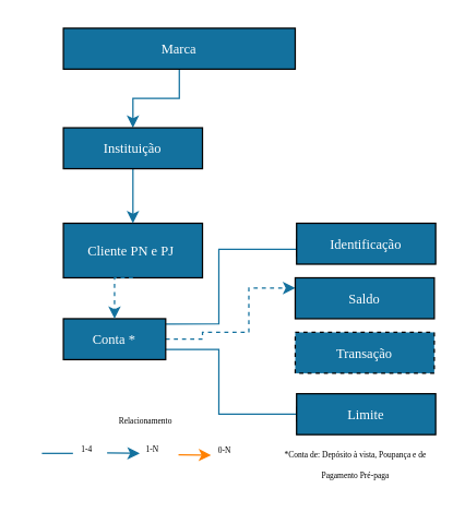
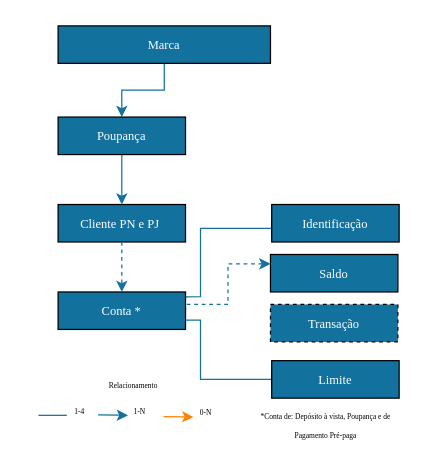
  <mxCell id="0" />
  <mxCell id="1" parent="0" />
  <mxCell id="2" value="" style="rounded=0;whiteSpace=wrap;html=1;" parent="1" vertex="1"><mxGeometry x="217" y="298" width="20" height="10" as="geometry" /></mxCell>
  <mxCell id="3" value="" style="rounded=1;whiteSpace=wrap;html=1;strokeColor=#000000;fillColor=#13719E;" parent="1" vertex="1"><mxGeometry x="217" y="174" width="20" height="14" as="geometry" /></mxCell>
  <mxCell id="4" style="edgeStyle=orthogonalEdgeStyle;rounded=0;orthogonalLoop=1;jettySize=auto;html=1;exitX=1.003;exitY=0.128;exitDx=0;exitDy=0;entryX=0;entryY=0.5;entryDx=0;entryDy=0;strokeColor=#13719E;exitPerimeter=0;" parent="1" source="13" edge="1"><mxGeometry relative="1" as="geometry"><mxPoint x="148" y="182" as="sourcePoint" /><mxPoint x="230" y="182" as="targetPoint" /><Array as="points"><mxPoint x="160" y="237" /><mxPoint x="160" y="182" /></Array></mxGeometry></mxCell>
- <mxCell id="5" value="&lt;font face=&quot;Verdana&quot; style=&quot;font-size: 10px&quot; color=&quot;#ffffff&quot;&gt;Cliente PN e PJ&amp;nbsp;&lt;/font&gt;" style="rounded=0;whiteSpace=wrap;html=1;fillColor=#13719E;strokeColor=#000000;flipV=1;" parent="1" vertex="1"><mxGeometry x="46" y="163" width="102" height="40" as="geometry" /></mxCell>
+ <mxCell id="5" value="&lt;font face=&quot;Verdana&quot; style=&quot;font-size: 10px&quot; color=&quot;#ffffff&quot;&gt;Cliente PN e PJ&amp;nbsp;&lt;/font&gt;" style="rounded=0;whiteSpace=wrap;html=1;fillColor=#13719E;strokeColor=#000000;flipV=1;" parent="1" vertex="1"><mxGeometry x="46" y="163" width="102" height="30" as="geometry" /></mxCell>
  <mxCell id="6" style="edgeStyle=orthogonalEdgeStyle;rounded=0;orthogonalLoop=1;jettySize=auto;html=1;exitX=0.5;exitY=1;exitDx=0;exitDy=0;" parent="1" source="5" target="5" edge="1"><mxGeometry relative="1" as="geometry" /></mxCell>
  <mxCell id="7" value="" style="edgeStyle=orthogonalEdgeStyle;rounded=0;orthogonalLoop=1;jettySize=auto;html=1;strokeColor=#13719E;exitX=0.5;exitY=1;exitDx=0;exitDy=0;entryX=0.5;entryY=0;entryDx=0;entryDy=0;" parent="1" source="8" target="10" edge="1"><mxGeometry relative="1" as="geometry"><mxPoint x="260" y="103" as="targetPoint" /></mxGeometry></mxCell>
  <mxCell id="8" value="&lt;font face=&quot;Verdana&quot; style=&quot;font-size: 10px&quot; color=&quot;#ffffff&quot;&gt;Marca&lt;/font&gt;" style="rounded=0;whiteSpace=wrap;html=1;fillColor=#13719E;strokeColor=#000000;flipV=1;" parent="1" vertex="1"><mxGeometry x="46" y="20" width="170" height="30" as="geometry" /></mxCell>
  <mxCell id="9" style="edgeStyle=orthogonalEdgeStyle;rounded=0;orthogonalLoop=1;jettySize=auto;html=1;exitX=0.5;exitY=1;exitDx=0;exitDy=0;strokeColor=#13719E;entryX=0.5;entryY=0;entryDx=0;entryDy=0;" parent="1" source="10" target="5" edge="1"><mxGeometry relative="1" as="geometry"><mxPoint x="97" y="153" as="targetPoint" /></mxGeometry></mxCell>
- <mxCell id="10" value="&lt;font face=&quot;Verdana&quot; style=&quot;font-size: 10px&quot; color=&quot;#ffffff&quot;&gt;Instituição&lt;/font&gt;" style="rounded=0;whiteSpace=wrap;html=1;fillColor=#13719E;strokeColor=#000000;flipV=1;" parent="1" vertex="1"><mxGeometry x="46" y="93" width="102" height="30" as="geometry" /></mxCell>
+ <mxCell id="10" value="&lt;font face=&quot;Verdana&quot; style=&quot;font-size: 10px&quot; color=&quot;#ffffff&quot;&gt;Poupança&lt;/font&gt;" style="rounded=0;whiteSpace=wrap;html=1;fillColor=#13719E;strokeColor=#000000;flipV=1;" parent="1" vertex="1"><mxGeometry x="46" y="93" width="102" height="30" as="geometry" /></mxCell>
  <mxCell id="11" style="edgeStyle=orthogonalEdgeStyle;rounded=0;orthogonalLoop=1;jettySize=auto;html=1;exitX=1;exitY=0.5;exitDx=0;exitDy=0;entryX=0;entryY=0.25;entryDx=0;entryDy=0;strokeColor=#13719E;dashed=1;" parent="1" source="13" target="15" edge="1"><mxGeometry relative="1" as="geometry"><Array as="points"><mxPoint x="148" y="243" /><mxPoint x="182" y="243" /><mxPoint x="182" y="211" /></Array></mxGeometry></mxCell>
  <mxCell id="12" style="edgeStyle=orthogonalEdgeStyle;rounded=0;orthogonalLoop=1;jettySize=auto;html=1;exitX=1;exitY=0.75;exitDx=0;exitDy=0;entryX=1;entryY=0.75;entryDx=0;entryDy=0;strokeColor=#13719E;" parent="1" source="13" target="2" edge="1"><mxGeometry relative="1" as="geometry"><mxPoint x="217" y="302.5" as="targetPoint" /><Array as="points"><mxPoint x="160" y="256" /><mxPoint x="160" y="303" /><mxPoint x="237" y="303" /></Array></mxGeometry></mxCell>
- <mxCell id="13" value="&lt;font face=&quot;Verdana&quot; style=&quot;font-size: 10px&quot; color=&quot;#ffffff&quot;&gt;Conta *&lt;/font&gt;" style="rounded=0;whiteSpace=wrap;html=1;fillColor=#13719E;strokeColor=#000000;" parent="1" vertex="1"><mxGeometry x="46" y="233" width="75" height="30" as="geometry" /></mxCell>
+ <mxCell id="13" value="&lt;font face=&quot;Verdana&quot; style=&quot;font-size: 10px&quot; color=&quot;#ffffff&quot;&gt;Conta *&lt;/font&gt;" style="rounded=0;whiteSpace=wrap;html=1;fillColor=#13719E;strokeColor=#000000;" parent="1" vertex="1"><mxGeometry x="46" y="233" width="102" height="30" as="geometry" /></mxCell>
  <mxCell id="14" value="&lt;font face=&quot;Verdana&quot; style=&quot;font-size: 10px&quot; color=&quot;#ffffff&quot;&gt;Identificação&lt;/font&gt;" style="rounded=0;whiteSpace=wrap;html=1;fillColor=#13719E;strokeColor=#000000;" parent="1" vertex="1"><mxGeometry x="217" y="163" width="102" height="30" as="geometry" /></mxCell>
  <mxCell id="15" value="&lt;font face=&quot;Verdana&quot; style=&quot;font-size: 10px&quot; color=&quot;#ffffff&quot;&gt;Saldo&lt;/font&gt;" style="rounded=0;whiteSpace=wrap;html=1;fillColor=#13719E;strokeColor=#000000;" parent="1" vertex="1"><mxGeometry x="216" y="203" width="102" height="30" as="geometry" /></mxCell>
  <mxCell id="16" value="&lt;font face=&quot;Verdana&quot; style=&quot;font-size: 10px&quot; color=&quot;#ffffff&quot;&gt;Transação&lt;/font&gt;" style="rounded=0;whiteSpace=wrap;html=1;fillColor=#13719E;strokeColor=#000000;dashed=1;" parent="1" vertex="1"><mxGeometry x="216" y="243" width="102" height="30" as="geometry" /></mxCell>
  <mxCell id="17" style="edgeStyle=orthogonalEdgeStyle;rounded=0;orthogonalLoop=1;jettySize=auto;html=1;exitX=0.5;exitY=1;exitDx=0;exitDy=0;strokeColor=#13719E;entryX=0.5;entryY=0;entryDx=0;entryDy=0;dashed=1;" parent="1" source="5" target="13" edge="1"><mxGeometry relative="1" as="geometry"><mxPoint x="107" y="198" as="sourcePoint" /><mxPoint x="171" y="243" as="targetPoint" /></mxGeometry></mxCell>
  <mxCell id="18" value="&lt;font face=&quot;Verdana&quot; style=&quot;font-size: 10px&quot; color=&quot;#ffffff&quot;&gt;Limite&lt;/font&gt;" style="rounded=0;whiteSpace=wrap;html=1;fillColor=#13719E;strokeColor=#000000;" parent="1" vertex="1"><mxGeometry x="217" y="288" width="102" height="30" as="geometry" /></mxCell>
  <mxCell id="19" value="&lt;font face=&quot;Verdana&quot; style=&quot;font-size: 6px&quot;&gt;*Conta de: Depósito à vista, Poupança e de Pagamento Pré-paga&lt;/font&gt;" style="text;html=1;strokeColor=none;fillColor=none;align=center;verticalAlign=middle;whiteSpace=wrap;rounded=0;container=0;" parent="1" vertex="1"><mxGeometry x="202" y="323" width="117" height="30" as="geometry" /></mxCell>
  <mxCell id="20" value="" style="group" parent="1" vertex="1" connectable="0"><mxGeometry x="20" y="293" width="173" height="50" as="geometry" /></mxCell>
  <mxCell id="21" value="" style="endArrow=classic;html=1;strokeColor=#13719E;" parent="20" edge="1"><mxGeometry width="56.908" height="62.5" as="geometry"><mxPoint x="58.046" y="38.438" as="sourcePoint" /><mxPoint x="81.947" y="38.75" as="targetPoint" /><Array as="points" /></mxGeometry></mxCell>
  <mxCell id="22" value="" style="endArrow=none;html=1;strokeColor=#13719E;" parent="20" edge="1"><mxGeometry x="7.967" width="56.908" height="62.5" as="geometry"><mxPoint x="10.243" y="38.75" as="sourcePoint" /><mxPoint x="33.007" y="38.75" as="targetPoint" /></mxGeometry></mxCell>
  <mxCell id="23" value="&lt;font face=&quot;Verdana&quot; style=&quot;font-size: 6px&quot;&gt;1-4&lt;/font&gt;" style="text;html=1;align=center;verticalAlign=middle;resizable=0;points=[];autosize=1;container=0;" parent="20" vertex="1"><mxGeometry x="28.454" y="23.75" width="30" height="20" as="geometry" /></mxCell>
  <mxCell id="24" value="&lt;font face=&quot;Verdana&quot; style=&quot;font-size: 6px&quot;&gt;0-N&lt;/font&gt;" style="text;html=1;align=center;verticalAlign=middle;resizable=0;points=[];autosize=1;container=0;" parent="20" vertex="1"><mxGeometry x="128.612" y="25" width="30" height="20" as="geometry" /></mxCell>
  <mxCell id="25" value="&lt;font face=&quot;Verdana&quot; style=&quot;font-size: 6px&quot;&gt;Relacionamento&lt;/font&gt;" style="text;html=1;strokeColor=none;fillColor=none;align=center;verticalAlign=middle;whiteSpace=wrap;rounded=0;container=0;" parent="20" vertex="1"><mxGeometry width="173" height="25" as="geometry" /></mxCell>
  <mxCell id="26" value="&lt;font face=&quot;Verdana&quot; style=&quot;font-size: 6px&quot;&gt;1-N&lt;/font&gt;" style="text;html=1;align=center;verticalAlign=middle;resizable=0;points=[];autosize=1;container=0;" parent="20" vertex="1"><mxGeometry x="76.257" y="23.75" width="30" height="20" as="geometry" /></mxCell>
  <mxCell id="27" value="" style="endArrow=classic;html=1;strokeColor=#FF8000;" parent="20" edge="1"><mxGeometry x="52.355" y="1.25" width="56.908" height="62.5" as="geometry"><mxPoint x="110.401" y="39.688" as="sourcePoint" /><mxPoint x="134.303" y="40" as="targetPoint" /><Array as="points" /></mxGeometry></mxCell>
